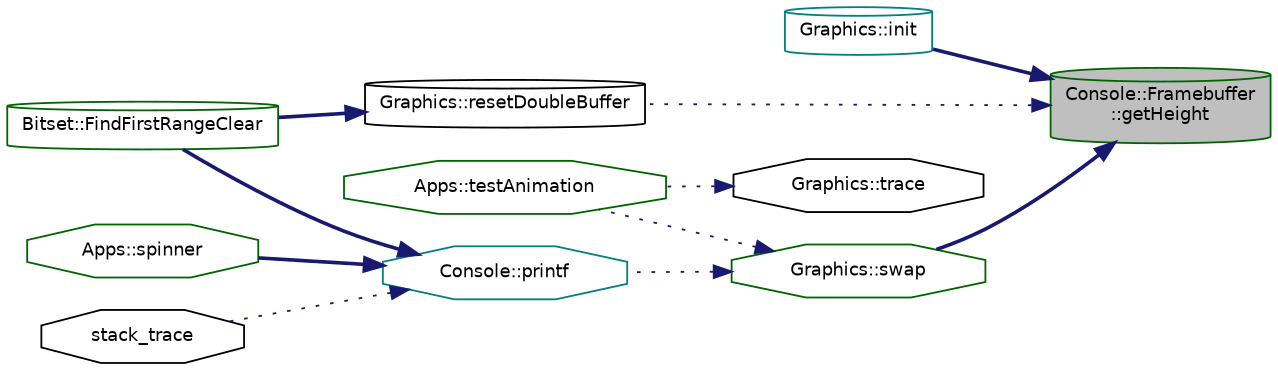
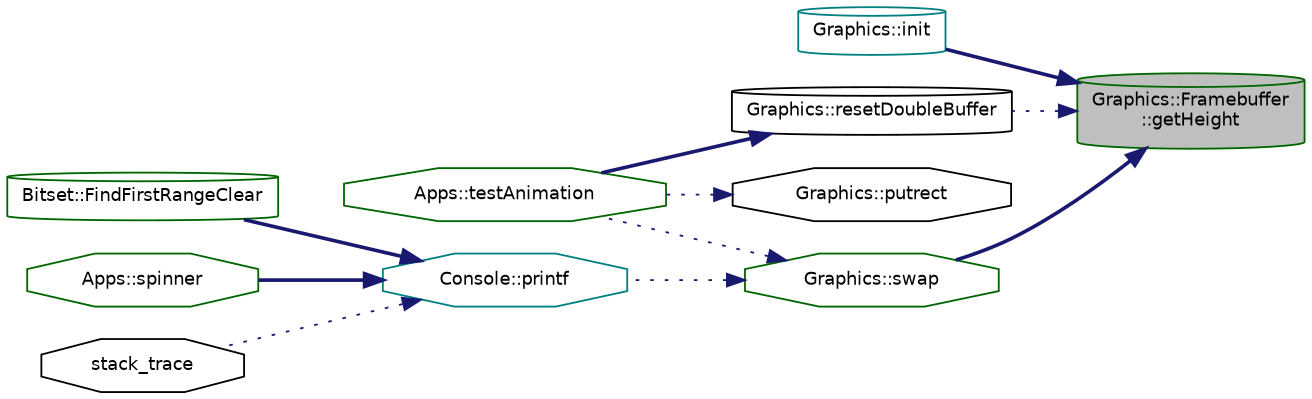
  digraph {
    rankdir=RL
    node [color=darkgreen fillcolor=white fontname=Helvetica fontsize=10 shape=octagon style=filled]
    edge [color=midnightblue dir=back fontname=Helvetica fontsize=10 labelfontname=Helvetica labelfontsize=10 style=bold]
-   n1 [fillcolor=grey75 fontcolor=black height=0.2 label="Console::Framebuffer\l::getHeight" shape=cylinder width=0.4]
+   n1 [fillcolor=grey75 fontcolor=black height=0.2 label="Graphics::Framebuffer\l::getHeight" shape=cylinder width=0.4]
    n2 [color=teal height=0.2 label="Graphics::init" shape=cylinder width=0.4]
    n3 [color=black height=0.2 label="Graphics::resetDoubleBuffer" shape=cylinder width=0.4]
    n4 [height=0.2 label="Graphics::swap" width=0.4]
    n5 [height=0.2 label="Apps::testAnimation" width=0.4]
    n6 [color=teal height=0.2 label="Console::printf" width=0.4]
    n7 [height=0.2 label="Bitset::FindFirstRangeClear" shape=cylinder width=0.4]
    n8 [height=0.2 label="Apps::spinner" width=0.4]
    n9 [color=black height=0.2 label=stack_trace width=0.4]
-   n10 [color=black height=0.2 label="Graphics::trace" width=0.4]
+   n10 [color=black height=0.2 label="Graphics::putrect" width=0.4]
    n1 -> n2
    n1 -> n3 [style=dotted]
    n1 -> n4
-   n3 -> n7
+   n3 -> n5
    n4 -> n5 [style=dotted]
    n4 -> n6 [style=dotted]
    n6 -> n7
    n6 -> n8
    n6 -> n9 [style=dotted]
    n10 -> n5 [style=dotted]
  }
